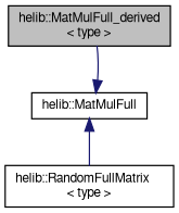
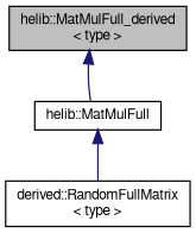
  digraph {
    node [color=black fillcolor=white fontname=FreeSans fontsize=10 shape=record style=filled]
    edge [color=midnightblue dir=back fontname=FreeSans fontsize=10 labelfontname=FreeSans labelfontsize=10 style=solid]
    n1 [fillcolor=grey75 fontcolor=black height=0.2 label="helib::MatMulFull_derived\l\< type \>" width=0.4]
-   n2 [height=0.2 label="helib::RandomFullMatrix\l\< type \>" width=0.4]
+   n2 [height=0.2 label="derived::RandomFullMatrix\l\< type \>" width=0.4]
    n3 [height=0.2 label="helib::MatMulFull" width=0.4]
-   n3 -> n1
+   n1 -> n3
    n3 -> n2
  }
